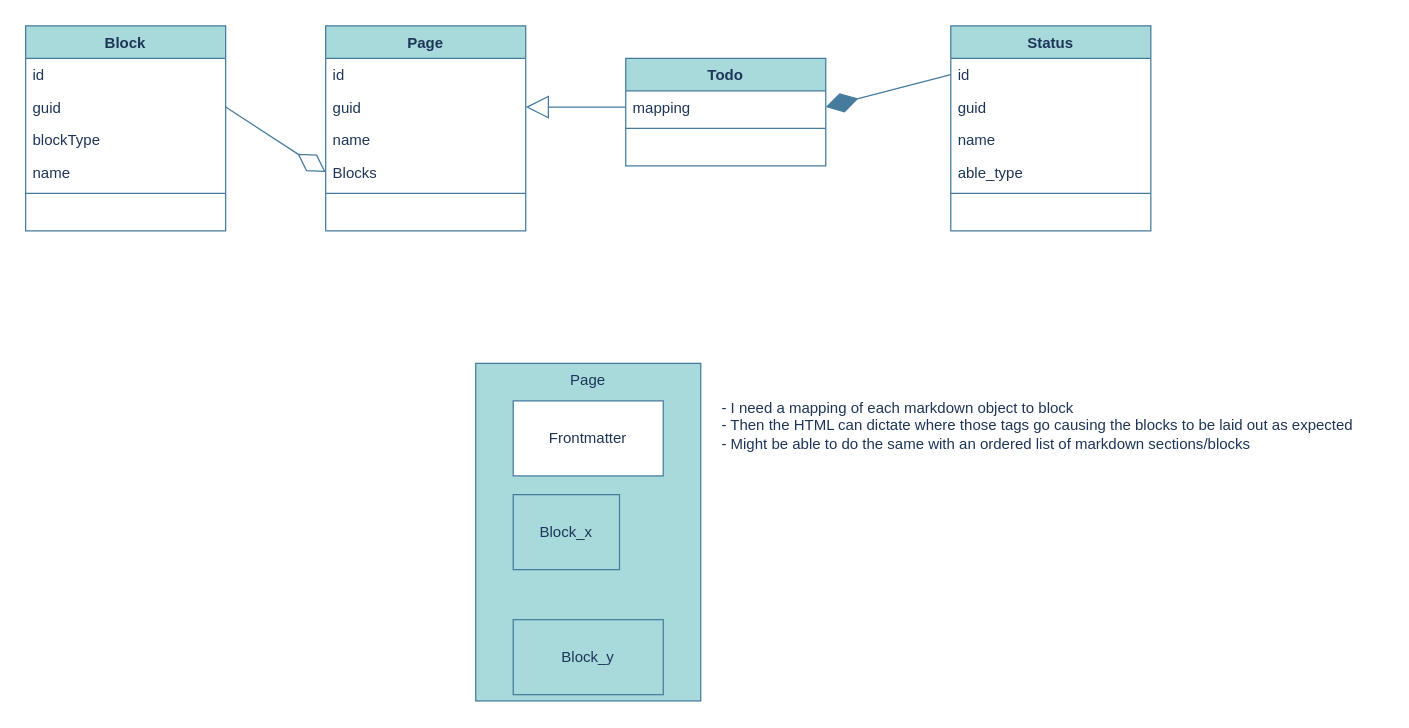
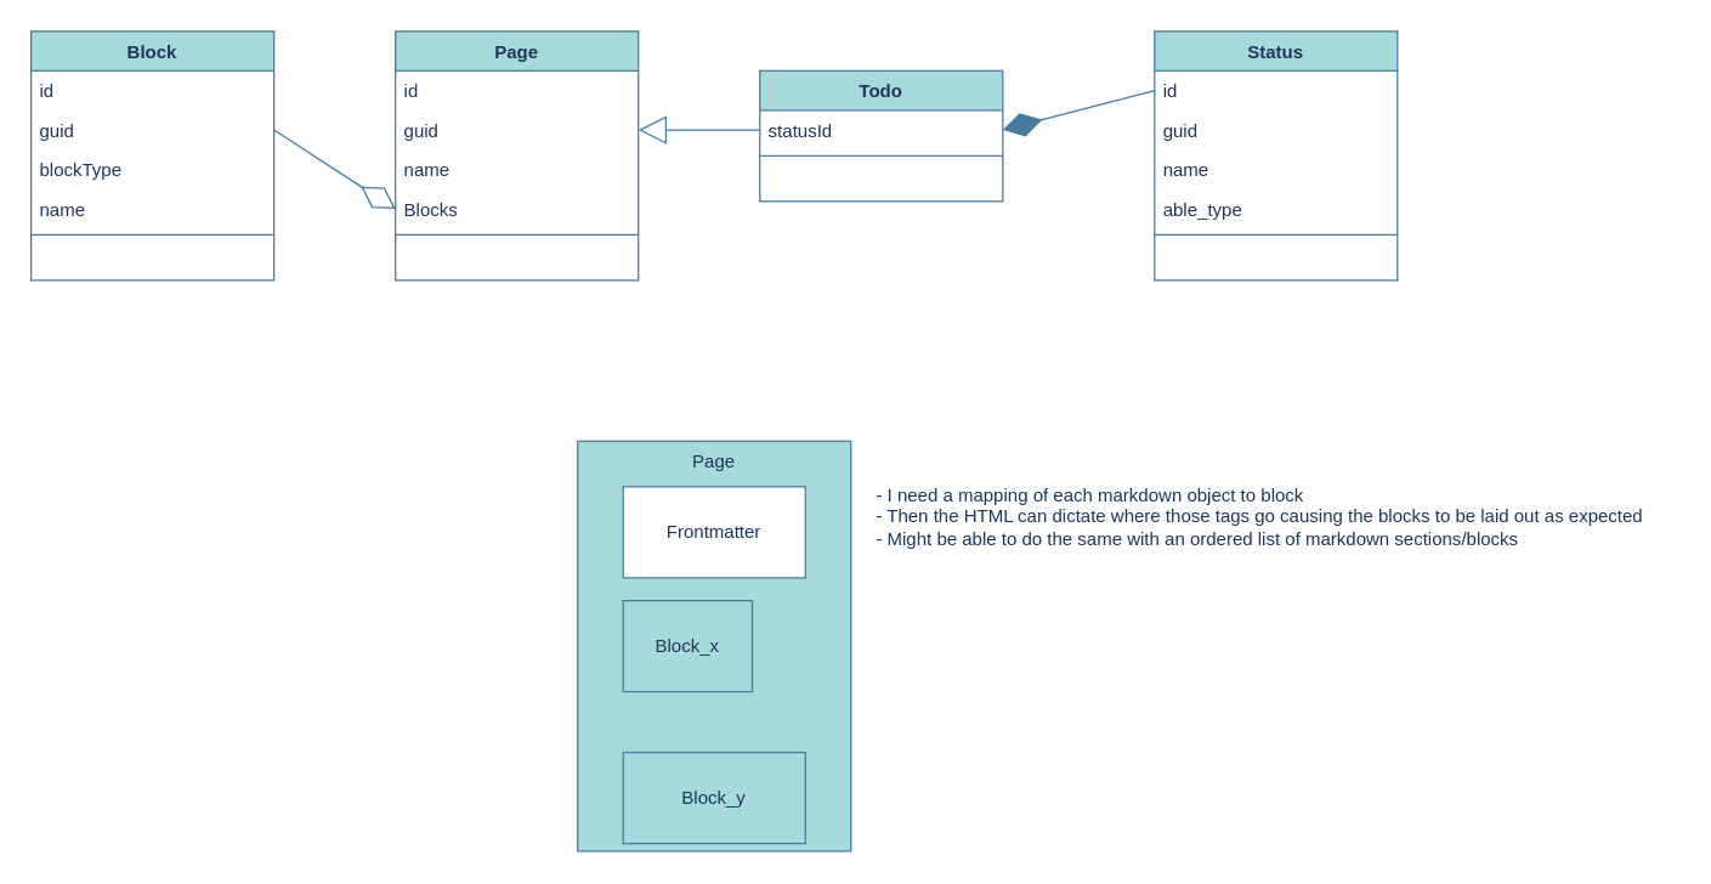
  <mxCell id="0" />
  <mxCell id="1" parent="0" />
  <mxCell id="2" value="Todo" style="swimlane;fontStyle=1;align=center;verticalAlign=top;childLayout=stackLayout;horizontal=1;startSize=26;horizontalStack=0;resizeParent=1;resizeParentMax=0;resizeLast=0;collapsible=1;marginBottom=0;whiteSpace=wrap;html=1;labelBackgroundColor=none;fillColor=#A8DADC;strokeColor=#457B9D;fontColor=#1D3557;" vertex="1" parent="1"><mxGeometry x="500" y="46" width="160" height="86" as="geometry" /></mxCell>
- <mxCell id="3" value="mapping" style="text;strokeColor=none;fillColor=none;align=left;verticalAlign=top;spacingLeft=4;spacingRight=4;overflow=hidden;rotatable=0;points=[[0,0.5],[1,0.5]];portConstraint=eastwest;whiteSpace=wrap;html=1;labelBackgroundColor=none;fontColor=#1D3557;" vertex="1" parent="2"><mxGeometry y="26" width="160" height="26" as="geometry" /></mxCell>
+ <mxCell id="3" value="statusId" style="text;strokeColor=none;fillColor=none;align=left;verticalAlign=top;spacingLeft=4;spacingRight=4;overflow=hidden;rotatable=0;points=[[0,0.5],[1,0.5]];portConstraint=eastwest;whiteSpace=wrap;html=1;labelBackgroundColor=none;fontColor=#1D3557;" vertex="1" parent="2"><mxGeometry y="26" width="160" height="26" as="geometry" /></mxCell>
  <mxCell id="4" value="" style="line;strokeWidth=1;fillColor=none;align=left;verticalAlign=middle;spacingTop=-1;spacingLeft=3;spacingRight=3;rotatable=0;labelPosition=right;points=[];portConstraint=eastwest;strokeColor=#457B9D;labelBackgroundColor=none;fontColor=#1D3557;" vertex="1" parent="2"><mxGeometry y="52" width="160" height="8" as="geometry" /></mxCell>
  <mxCell id="5" value="&amp;nbsp;" style="text;strokeColor=none;fillColor=none;align=left;verticalAlign=top;spacingLeft=4;spacingRight=4;overflow=hidden;rotatable=0;points=[[0,0.5],[1,0.5]];portConstraint=eastwest;whiteSpace=wrap;html=1;labelBackgroundColor=none;fontColor=#1D3557;" vertex="1" parent="2"><mxGeometry y="60" width="160" height="26" as="geometry" /></mxCell>
  <mxCell id="6" value="Status" style="swimlane;fontStyle=1;align=center;verticalAlign=top;childLayout=stackLayout;horizontal=1;startSize=26;horizontalStack=0;resizeParent=1;resizeParentMax=0;resizeLast=0;collapsible=1;marginBottom=0;whiteSpace=wrap;html=1;labelBackgroundColor=none;fillColor=#A8DADC;strokeColor=#457B9D;fontColor=#1D3557;" vertex="1" parent="1"><mxGeometry x="760" y="20" width="160" height="164" as="geometry" /></mxCell>
  <mxCell id="7" value="id" style="text;strokeColor=none;fillColor=none;align=left;verticalAlign=top;spacingLeft=4;spacingRight=4;overflow=hidden;rotatable=0;points=[[0,0.5],[1,0.5]];portConstraint=eastwest;whiteSpace=wrap;html=1;labelBackgroundColor=none;fontColor=#1D3557;" vertex="1" parent="6"><mxGeometry y="26" width="160" height="26" as="geometry" /></mxCell>
  <mxCell id="8" value="guid" style="text;strokeColor=none;fillColor=none;align=left;verticalAlign=top;spacingLeft=4;spacingRight=4;overflow=hidden;rotatable=0;points=[[0,0.5],[1,0.5]];portConstraint=eastwest;whiteSpace=wrap;html=1;labelBackgroundColor=none;fontColor=#1D3557;" vertex="1" parent="6"><mxGeometry y="52" width="160" height="26" as="geometry" /></mxCell>
  <mxCell id="9" value="name" style="text;strokeColor=none;fillColor=none;align=left;verticalAlign=top;spacingLeft=4;spacingRight=4;overflow=hidden;rotatable=0;points=[[0,0.5],[1,0.5]];portConstraint=eastwest;whiteSpace=wrap;html=1;labelBackgroundColor=none;fontColor=#1D3557;" vertex="1" parent="6"><mxGeometry y="78" width="160" height="26" as="geometry" /></mxCell>
  <mxCell id="10" value="able_type" style="text;strokeColor=none;fillColor=none;align=left;verticalAlign=top;spacingLeft=4;spacingRight=4;overflow=hidden;rotatable=0;points=[[0,0.5],[1,0.5]];portConstraint=eastwest;whiteSpace=wrap;html=1;labelBackgroundColor=none;fontColor=#1D3557;" vertex="1" parent="6"><mxGeometry y="104" width="160" height="26" as="geometry" /></mxCell>
  <mxCell id="11" value="" style="line;strokeWidth=1;fillColor=none;align=left;verticalAlign=middle;spacingTop=-1;spacingLeft=3;spacingRight=3;rotatable=0;labelPosition=right;points=[];portConstraint=eastwest;strokeColor=#457B9D;labelBackgroundColor=none;fontColor=#1D3557;" vertex="1" parent="6"><mxGeometry y="130" width="160" height="8" as="geometry" /></mxCell>
  <mxCell id="12" value="&amp;nbsp;" style="text;strokeColor=none;fillColor=none;align=left;verticalAlign=top;spacingLeft=4;spacingRight=4;overflow=hidden;rotatable=0;points=[[0,0.5],[1,0.5]];portConstraint=eastwest;whiteSpace=wrap;html=1;labelBackgroundColor=none;fontColor=#1D3557;" vertex="1" parent="6"><mxGeometry y="138" width="160" height="26" as="geometry" /></mxCell>
  <mxCell id="13" value="" style="endArrow=diamondThin;endFill=1;endSize=24;html=1;rounded=0;exitX=0;exitY=0.5;exitDx=0;exitDy=0;entryX=1;entryY=0.5;entryDx=0;entryDy=0;labelBackgroundColor=none;strokeColor=#457B9D;fontColor=default;" edge="1" parent="1" source="7" target="3"><mxGeometry width="160" relative="1" as="geometry"><mxPoint x="610" y="100" as="sourcePoint" /><mxPoint x="770" y="100" as="targetPoint" /></mxGeometry></mxCell>
  <mxCell id="14" value="Page" style="swimlane;fontStyle=1;align=center;verticalAlign=top;childLayout=stackLayout;horizontal=1;startSize=26;horizontalStack=0;resizeParent=1;resizeParentMax=0;resizeLast=0;collapsible=1;marginBottom=0;whiteSpace=wrap;html=1;labelBackgroundColor=none;fillColor=#A8DADC;strokeColor=#457B9D;fontColor=#1D3557;" vertex="1" parent="1"><mxGeometry x="260" y="20" width="160" height="164" as="geometry" /></mxCell>
  <mxCell id="15" value="id" style="text;strokeColor=none;fillColor=none;align=left;verticalAlign=top;spacingLeft=4;spacingRight=4;overflow=hidden;rotatable=0;points=[[0,0.5],[1,0.5]];portConstraint=eastwest;whiteSpace=wrap;html=1;labelBackgroundColor=none;fontColor=#1D3557;" vertex="1" parent="14"><mxGeometry y="26" width="160" height="26" as="geometry" /></mxCell>
  <mxCell id="16" value="guid" style="text;strokeColor=none;fillColor=none;align=left;verticalAlign=top;spacingLeft=4;spacingRight=4;overflow=hidden;rotatable=0;points=[[0,0.5],[1,0.5]];portConstraint=eastwest;whiteSpace=wrap;html=1;labelBackgroundColor=none;fontColor=#1D3557;" vertex="1" parent="14"><mxGeometry y="52" width="160" height="26" as="geometry" /></mxCell>
  <mxCell id="17" value="name" style="text;strokeColor=none;fillColor=none;align=left;verticalAlign=top;spacingLeft=4;spacingRight=4;overflow=hidden;rotatable=0;points=[[0,0.5],[1,0.5]];portConstraint=eastwest;whiteSpace=wrap;html=1;labelBackgroundColor=none;fontColor=#1D3557;" vertex="1" parent="14"><mxGeometry y="78" width="160" height="26" as="geometry" /></mxCell>
  <mxCell id="18" value="Blocks" style="text;strokeColor=none;fillColor=none;align=left;verticalAlign=top;spacingLeft=4;spacingRight=4;overflow=hidden;rotatable=0;points=[[0,0.5],[1,0.5]];portConstraint=eastwest;whiteSpace=wrap;html=1;labelBackgroundColor=none;fontColor=#1D3557;" vertex="1" parent="14"><mxGeometry y="104" width="160" height="26" as="geometry" /></mxCell>
  <mxCell id="19" value="" style="line;strokeWidth=1;fillColor=none;align=left;verticalAlign=middle;spacingTop=-1;spacingLeft=3;spacingRight=3;rotatable=0;labelPosition=right;points=[];portConstraint=eastwest;strokeColor=#457B9D;labelBackgroundColor=none;fontColor=#1D3557;" vertex="1" parent="14"><mxGeometry y="130" width="160" height="8" as="geometry" /></mxCell>
  <mxCell id="20" value="&amp;nbsp;" style="text;strokeColor=none;fillColor=none;align=left;verticalAlign=top;spacingLeft=4;spacingRight=4;overflow=hidden;rotatable=0;points=[[0,0.5],[1,0.5]];portConstraint=eastwest;whiteSpace=wrap;html=1;labelBackgroundColor=none;fontColor=#1D3557;" vertex="1" parent="14"><mxGeometry y="138" width="160" height="26" as="geometry" /></mxCell>
  <mxCell id="21" value="Block" style="swimlane;fontStyle=1;align=center;verticalAlign=top;childLayout=stackLayout;horizontal=1;startSize=26;horizontalStack=0;resizeParent=1;resizeParentMax=0;resizeLast=0;collapsible=1;marginBottom=0;whiteSpace=wrap;html=1;labelBackgroundColor=none;fillColor=#A8DADC;strokeColor=#457B9D;fontColor=#1D3557;" vertex="1" parent="1"><mxGeometry x="20" y="20" width="160" height="164" as="geometry" /></mxCell>
  <mxCell id="22" value="id" style="text;strokeColor=none;fillColor=none;align=left;verticalAlign=top;spacingLeft=4;spacingRight=4;overflow=hidden;rotatable=0;points=[[0,0.5],[1,0.5]];portConstraint=eastwest;whiteSpace=wrap;html=1;labelBackgroundColor=none;fontColor=#1D3557;" vertex="1" parent="21"><mxGeometry y="26" width="160" height="26" as="geometry" /></mxCell>
  <mxCell id="23" value="guid" style="text;strokeColor=none;fillColor=none;align=left;verticalAlign=top;spacingLeft=4;spacingRight=4;overflow=hidden;rotatable=0;points=[[0,0.5],[1,0.5]];portConstraint=eastwest;whiteSpace=wrap;html=1;labelBackgroundColor=none;fontColor=#1D3557;" vertex="1" parent="21"><mxGeometry y="52" width="160" height="26" as="geometry" /></mxCell>
  <mxCell id="24" value="blockType" style="text;strokeColor=none;fillColor=none;align=left;verticalAlign=top;spacingLeft=4;spacingRight=4;overflow=hidden;rotatable=0;points=[[0,0.5],[1,0.5]];portConstraint=eastwest;whiteSpace=wrap;html=1;labelBackgroundColor=none;fontColor=#1D3557;" vertex="1" parent="21"><mxGeometry y="78" width="160" height="26" as="geometry" /></mxCell>
  <mxCell id="25" value="name" style="text;strokeColor=none;fillColor=none;align=left;verticalAlign=top;spacingLeft=4;spacingRight=4;overflow=hidden;rotatable=0;points=[[0,0.5],[1,0.5]];portConstraint=eastwest;whiteSpace=wrap;html=1;labelBackgroundColor=none;fontColor=#1D3557;" vertex="1" parent="21"><mxGeometry y="104" width="160" height="26" as="geometry" /></mxCell>
  <mxCell id="26" value="" style="line;strokeWidth=1;fillColor=none;align=left;verticalAlign=middle;spacingTop=-1;spacingLeft=3;spacingRight=3;rotatable=0;labelPosition=right;points=[];portConstraint=eastwest;strokeColor=#457B9D;labelBackgroundColor=none;fontColor=#1D3557;" vertex="1" parent="21"><mxGeometry y="130" width="160" height="8" as="geometry" /></mxCell>
  <mxCell id="27" value="&amp;nbsp;" style="text;strokeColor=none;fillColor=none;align=left;verticalAlign=top;spacingLeft=4;spacingRight=4;overflow=hidden;rotatable=0;points=[[0,0.5],[1,0.5]];portConstraint=eastwest;whiteSpace=wrap;html=1;labelBackgroundColor=none;fontColor=#1D3557;" vertex="1" parent="21"><mxGeometry y="138" width="160" height="26" as="geometry" /></mxCell>
  <mxCell id="28" value="- I need a mapping of each markdown object to block&lt;br&gt;- Then the HTML can dictate where those tags go causing the blocks to be laid out as expected&lt;br&gt;- Might be able to do the same with an ordered list of markdown sections/blocks" style="text;html=1;align=left;verticalAlign=middle;resizable=0;points=[];autosize=1;strokeColor=none;fillColor=none;fontColor=#1D3557;" vertex="1" parent="1"><mxGeometry x="575" y="310" width="530" height="60" as="geometry" /></mxCell>
  <mxCell id="29" value="" style="endArrow=diamondThin;endFill=0;endSize=24;html=1;rounded=0;strokeColor=#457B9D;fontColor=#1D3557;fillColor=#A8DADC;exitX=1;exitY=0.5;exitDx=0;exitDy=0;entryX=0;entryY=0.5;entryDx=0;entryDy=0;" edge="1" parent="1" source="23" target="18"><mxGeometry width="160" relative="1" as="geometry"><mxPoint x="250" y="250" as="sourcePoint" /><mxPoint x="410" y="250" as="targetPoint" /></mxGeometry></mxCell>
  <mxCell id="30" value="" style="endArrow=block;endSize=16;endFill=0;html=1;rounded=0;strokeColor=#457B9D;fontColor=#1D3557;fillColor=#A8DADC;exitX=0;exitY=0.5;exitDx=0;exitDy=0;entryX=1;entryY=0.5;entryDx=0;entryDy=0;" edge="1" parent="1" source="3" target="16"><mxGeometry width="160" relative="1" as="geometry"><mxPoint x="520" y="220" as="sourcePoint" /><mxPoint x="680" y="220" as="targetPoint" /></mxGeometry></mxCell>
  <mxCell id="31" value="" style="group" vertex="1" connectable="0" parent="1"><mxGeometry x="380" y="290" width="180" height="270" as="geometry" /></mxCell>
  <mxCell id="32" value="Page" style="rounded=0;whiteSpace=wrap;html=1;strokeColor=#457B9D;fontColor=#1D3557;fillColor=#A8DADC;horizontal=1;verticalAlign=top;" vertex="1" parent="31"><mxGeometry width="180" height="270" as="geometry" /></mxCell>
  <mxCell id="33" value="Block_y" style="rounded=0;whiteSpace=wrap;html=1;strokeColor=#457B9D;fontColor=#1D3557;fillColor=#A8DADC;" vertex="1" parent="31"><mxGeometry x="30" y="205" width="120" height="60" as="geometry" /></mxCell>
  <mxCell id="34" value="Block_x" style="rounded=0;whiteSpace=wrap;html=1;strokeColor=#457B9D;fontColor=#1D3557;fillColor=#A8DADC;" vertex="1" parent="31"><mxGeometry x="30" y="105" width="85" height="60" as="geometry" /></mxCell>
  <mxCell id="35" value="Frontmatter" style="rounded=0;whiteSpace=wrap;html=1;strokeColor=#457B9D;fontColor=#1D3557;fillColor=#ffffff;" vertex="1" parent="31"><mxGeometry x="30" y="30" width="120" height="60" as="geometry" /></mxCell>
